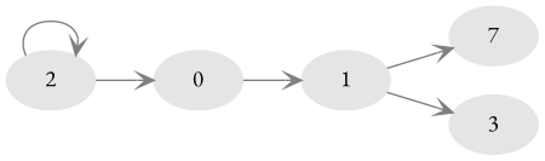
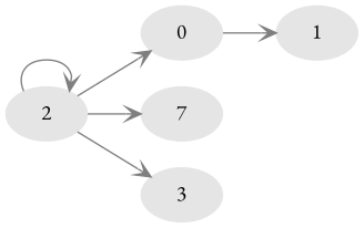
  digraph {
    fontname="EB Garamond"
    rankdir=LR
    node [color=gray90 fontname="EB Garamond" shape=ellipse style=filled]
    edge [arrowhead=vee color=gray50 fontname="EB Garamond"]
    0
    1
    2
    n4 [label=7]
    3
    0 -> 1
-   1 -> 3
+   2 -> 3
    2 -> 0
    2 -> 2
-   1 -> n4
+   2 -> n4
  }
